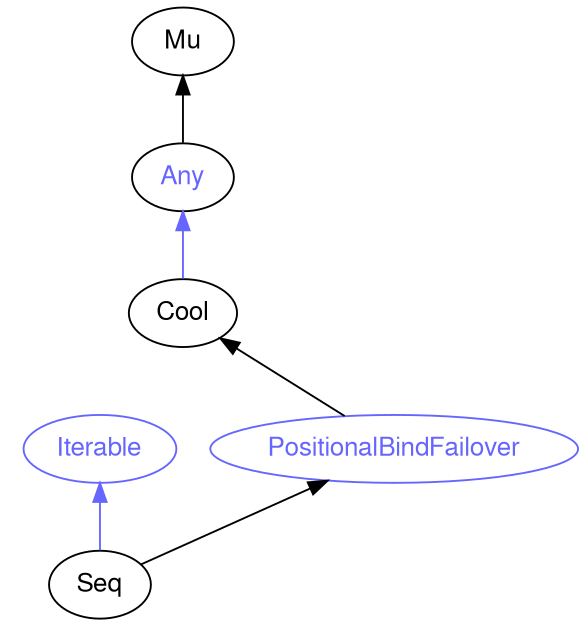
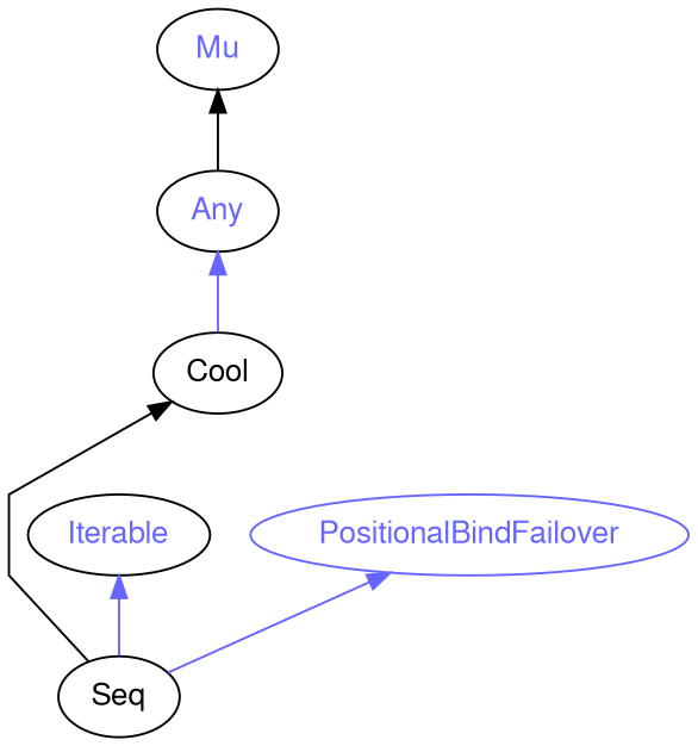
  digraph {
    rankdir=BT
    splines=polyline
    node [color="#000000" fontcolor="#000000" fontname=FreeSans]
    edge [color="#6666FF"]
    Seq
    Cool
-   Iterable [color="#6666FF" fontcolor="#6666FF"]
+   Iterable [fontcolor="#6666FF"]
    PositionalBindFailover [color="#6666FF" fontcolor="#6666FF"]
    Any [fontcolor="#6666FF"]
-   Mu
-   PositionalBindFailover -> Cool [color="#000000"]
+   Mu [fontcolor="#6666FF"]
+   Seq -> Cool [color="#000000"]
    Seq -> Iterable
-   Seq -> PositionalBindFailover [color="#000000"]
+   Seq -> PositionalBindFailover
    Cool -> Any
    Any -> Mu [color="#000000"]
  }
